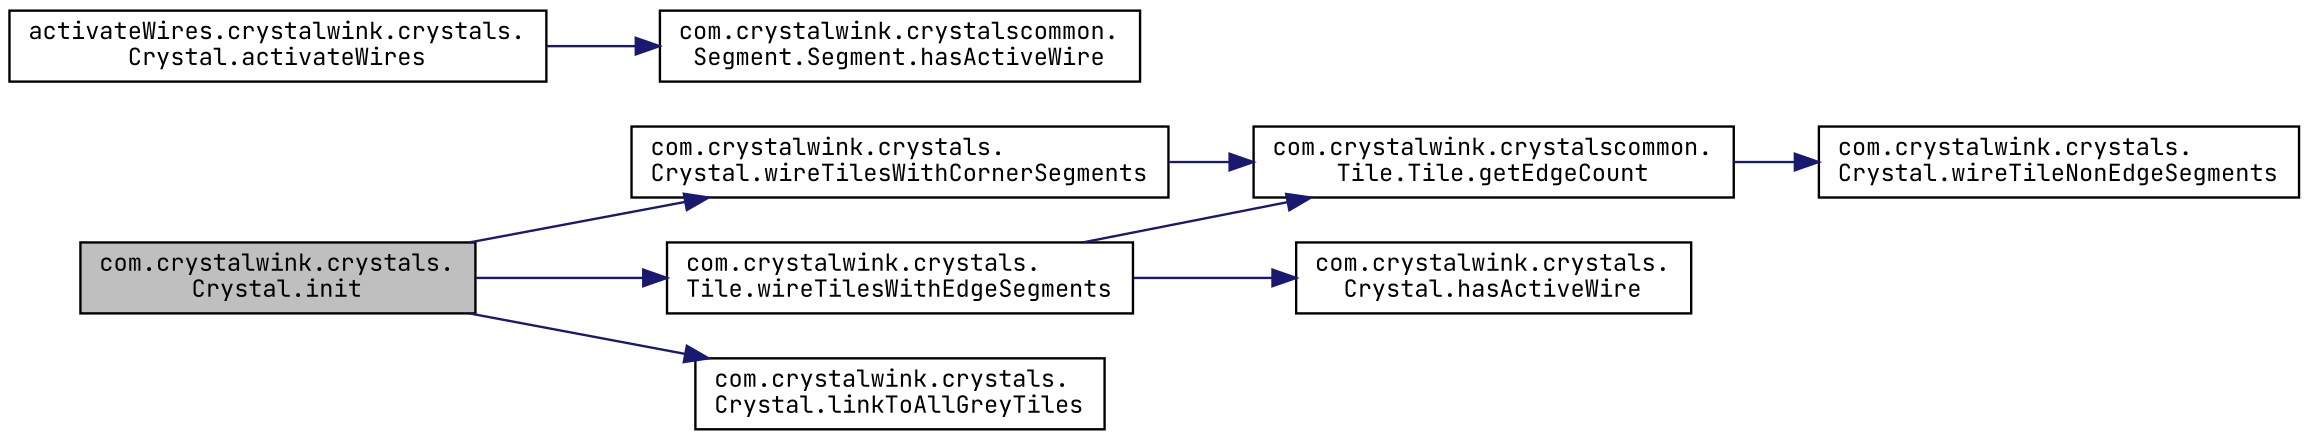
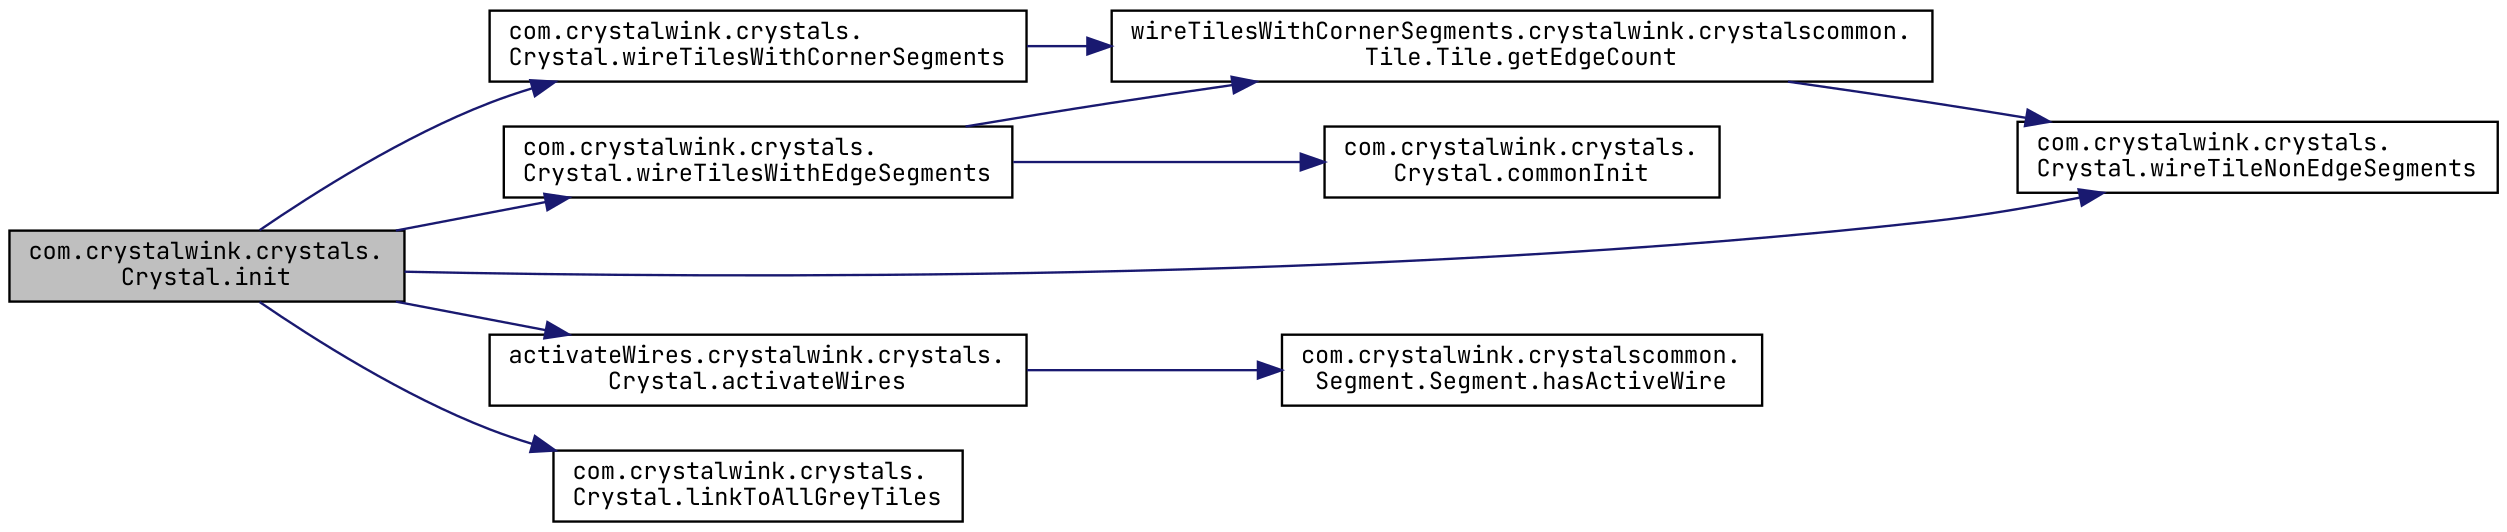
  digraph {
    fontname="JetBrains Mono"
    rankdir=LR
    node [color=black fillcolor=white fontname="JetBrains Mono" fontsize=10 shape=record style=filled]
    edge [color=midnightblue fontname="JetBrains Mono" fontsize=10 labelfontname=Helvetica labelfontsize=10 style=solid]
    n1 [fillcolor=grey75 fontcolor=black height=0.2 label="com.crystalwink.crystals.\lCrystal.init" width=0.4]
    n2 [height=0.2 label="com.crystalwink.crystals.\lCrystal.wireTilesWithCornerSegments" width=0.4]
-   n3 [height=0.2 label="com.crystalwink.crystals.\lTile.wireTilesWithEdgeSegments" width=0.4]
+   n3 [height=0.2 label="com.crystalwink.crystals.\lCrystal.wireTilesWithEdgeSegments" width=0.4]
    n4 [height=0.2 label="com.crystalwink.crystals.\lCrystal.wireTileNonEdgeSegments" width=0.4]
    n5 [height=0.2 label="activateWires.crystalwink.crystals.\lCrystal.activateWires" width=0.4]
    n6 [height=0.2 label="com.crystalwink.crystals.\lCrystal.linkToAllGreyTiles" width=0.4]
-   n7 [height=0.2 label="com.crystalwink.crystals.\lCrystal.hasActiveWire" width=0.4]
-   n8 [height=0.2 label="com.crystalwink.crystalscommon.\lTile.Tile.getEdgeCount" width=0.4]
+   n7 [height=0.2 label="com.crystalwink.crystals.\lCrystal.commonInit" width=0.4]
+   n8 [height=0.2 label="wireTilesWithCornerSegments.crystalwink.crystalscommon.\lTile.Tile.getEdgeCount" width=0.4]
    n9 [height=0.2 label="com.crystalwink.crystalscommon.\lSegment.Segment.hasActiveWire" width=0.4]
    n1 -> n2
    n1 -> n3
+   n1 -> n4
+   n1 -> n5
    n1 -> n6
    n2 -> n8
    n3 -> n7
    n3 -> n8
    n5 -> n9
    n8 -> n4
  }
